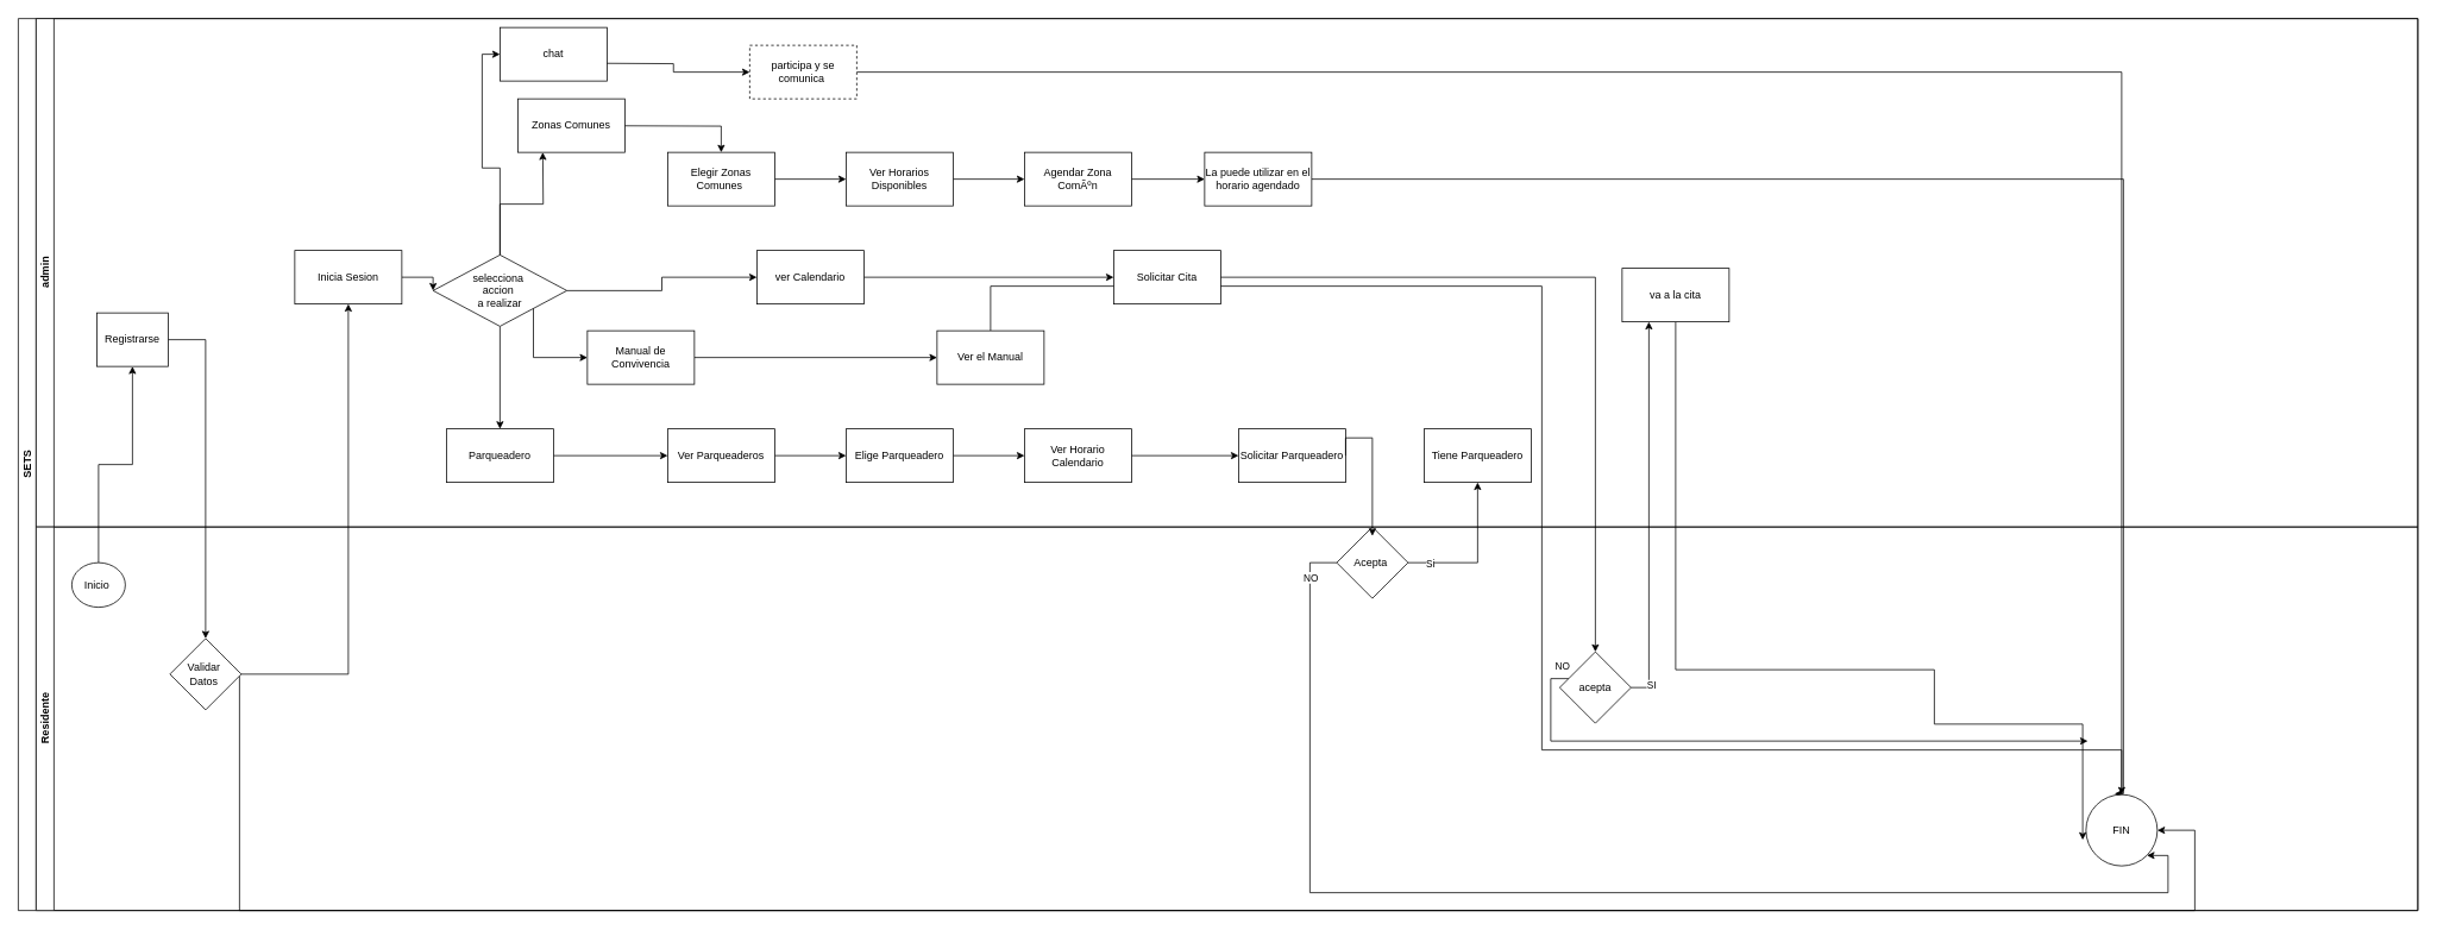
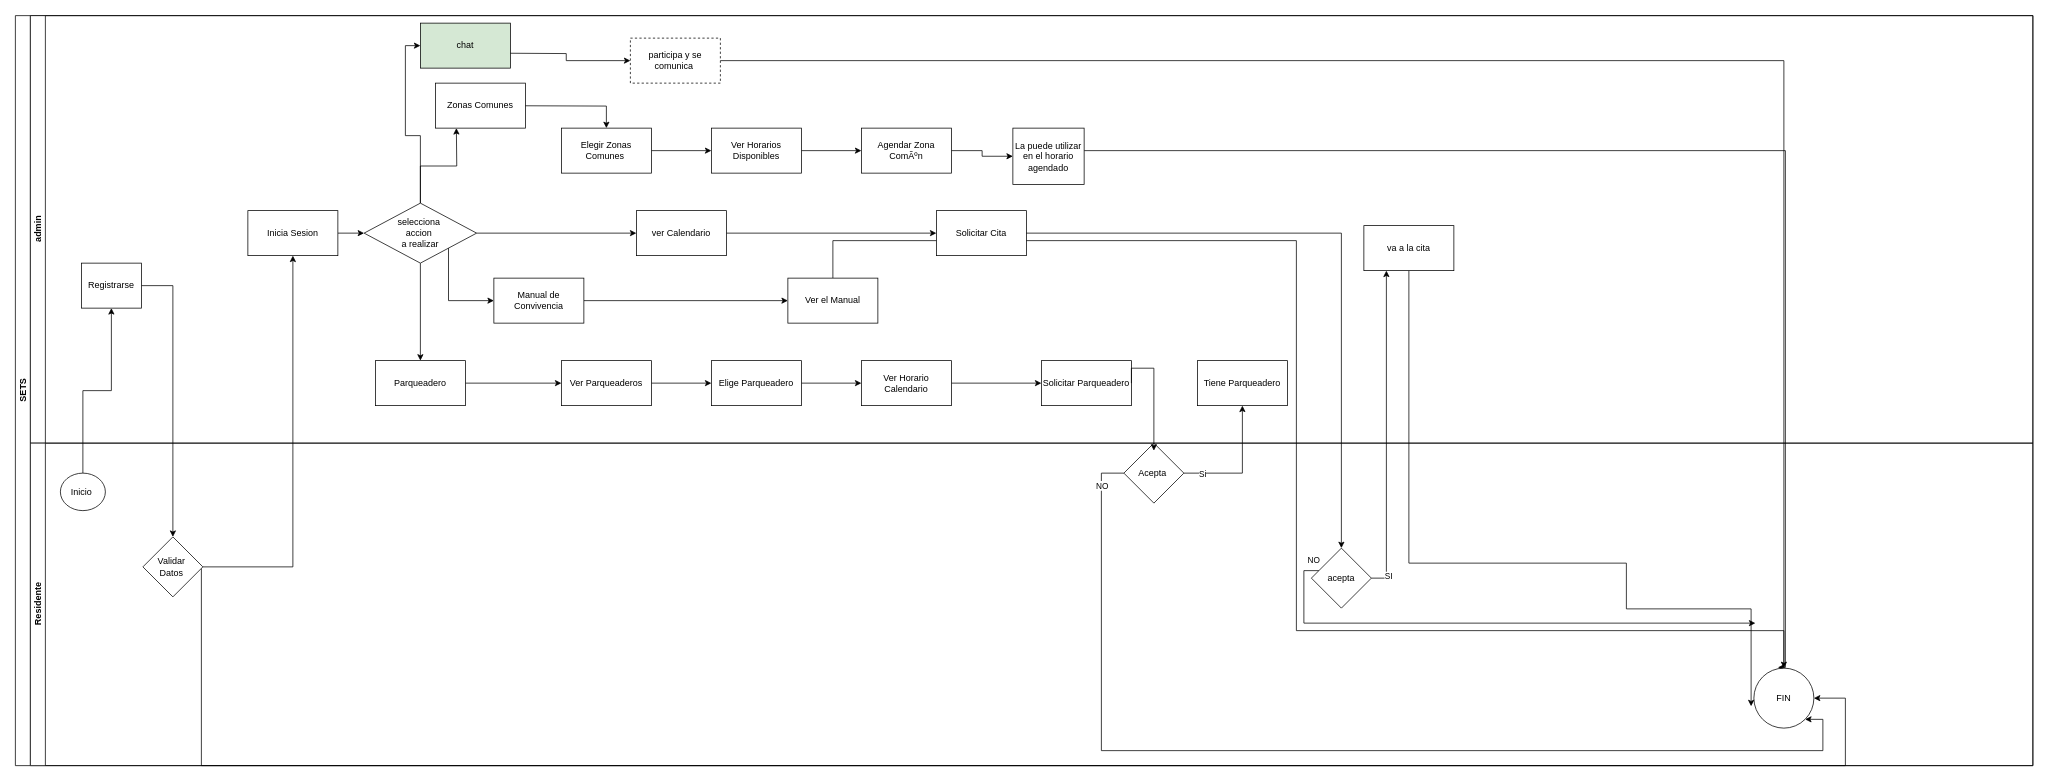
  <mxCell id="0" />
  <mxCell id="1" parent="0" />
  <mxCell id="2" value="SETS" style="swimlane;html=1;childLayout=stackLayout;resizeParent=1;resizeParentMax=0;horizontal=0;startSize=20;horizontalStack=0;" vertex="1" parent="1"><mxGeometry x="20" y="20" width="2690" height="1000" as="geometry" /></mxCell>
  <mxCell id="3" value="" style="edgeStyle=orthogonalEdgeStyle;rounded=0;orthogonalLoop=1;jettySize=auto;html=1;" edge="1" parent="2" source="11"><mxGeometry relative="1" as="geometry"><mxPoint x="2320" y="810" as="targetPoint" /><Array as="points"><mxPoint x="1718" y="740" /><mxPoint x="1718" y="810" /></Array></mxGeometry></mxCell>
  <mxCell id="4" value="" style="edgeStyle=orthogonalEdgeStyle;rounded=0;orthogonalLoop=1;jettySize=auto;html=1;entryX=0.4;entryY=-0.012;entryDx=0;entryDy=0;entryPerimeter=0;" edge="1" parent="2" source="45" target="60"><mxGeometry relative="1" as="geometry"><Array as="points"><mxPoint x="2360" y="180" /><mxPoint x="2360" y="869" /></Array></mxGeometry></mxCell>
  <mxCell id="5" value="" style="edgeStyle=orthogonalEdgeStyle;rounded=0;orthogonalLoop=1;jettySize=auto;html=1;entryX=-0.046;entryY=0.635;entryDx=0;entryDy=0;entryPerimeter=0;" edge="1" parent="2" source="50" target="60"><mxGeometry relative="1" as="geometry"><mxPoint x="2060" y="690" as="targetPoint" /><Array as="points"><mxPoint x="1858" y="730" /><mxPoint x="2148" y="730" /><mxPoint x="2148" y="791" /></Array></mxGeometry></mxCell>
  <mxCell id="6" value="" style="edgeStyle=orthogonalEdgeStyle;rounded=0;orthogonalLoop=1;jettySize=auto;html=1;entryX=0.5;entryY=1;entryDx=0;entryDy=0;" edge="1" parent="2" source="29" target="60"><mxGeometry relative="1" as="geometry"><mxPoint x="1708" y="830" as="targetPoint" /><Array as="points"><mxPoint x="1708" y="300" /><mxPoint x="1708" y="820" /></Array></mxGeometry></mxCell>
  <mxCell id="7" value="" style="edgeStyle=orthogonalEdgeStyle;rounded=0;orthogonalLoop=1;jettySize=auto;html=1;" edge="1" parent="2" source="58" target="53"><mxGeometry relative="1" as="geometry" /></mxCell>
  <mxCell id="8" value="" style="edgeStyle=orthogonalEdgeStyle;rounded=0;orthogonalLoop=1;jettySize=auto;html=1;" edge="1" parent="2" source="62" target="28"><mxGeometry relative="1" as="geometry" /></mxCell>
  <mxCell id="9" value="" style="edgeStyle=orthogonalEdgeStyle;rounded=0;orthogonalLoop=1;jettySize=auto;html=1;" edge="1" parent="2" source="53" target="62"><mxGeometry relative="1" as="geometry" /></mxCell>
  <mxCell id="10" value="admin" style="swimlane;html=1;startSize=20;horizontal=0;" vertex="1" parent="2"><mxGeometry x="20" width="2670" height="570" as="geometry" /></mxCell>
  <mxCell id="11" value="acepta" style="rhombus;whiteSpace=wrap;html=1;fontColor=#000000;rounded=0;" vertex="1" parent="10"><mxGeometry x="1708" y="710" width="80" height="80" as="geometry" /></mxCell>
  <mxCell id="12" value="Acepta&amp;nbsp;" style="rhombus;whiteSpace=wrap;html=1;fontColor=#000000;rounded=0;" vertex="1" parent="10"><mxGeometry x="1458" y="570" width="80" height="80" as="geometry" /></mxCell>
  <mxCell id="13" value="" style="edgeStyle=orthogonalEdgeStyle;rounded=0;orthogonalLoop=1;jettySize=auto;html=1;exitX=1;exitY=0.5;exitDx=0;exitDy=0;entryX=0;entryY=0.5;entryDx=0;entryDy=0;" edge="1" parent="10" source="28" target="19"><mxGeometry relative="1" as="geometry"><mxPoint x="410" y="299.5" as="sourcePoint" /><mxPoint x="490" y="299.5" as="targetPoint" /></mxGeometry></mxCell>
  <mxCell id="14" value="" style="edgeStyle=orthogonalEdgeStyle;rounded=0;orthogonalLoop=1;jettySize=auto;html=1;" edge="1" parent="10" source="15" target="29"><mxGeometry relative="1" as="geometry" /></mxCell>
  <mxCell id="15" value="Manual de Convivencia" style="whiteSpace=wrap;html=1;fontColor=#000000;rounded=0;" vertex="1" parent="10"><mxGeometry x="618" y="350.0" width="120" height="60" as="geometry" /></mxCell>
  <mxCell id="16" value="" style="edgeStyle=orthogonalEdgeStyle;rounded=0;orthogonalLoop=1;jettySize=auto;html=1;" edge="1" parent="10" source="19" target="21"><mxGeometry relative="1" as="geometry" /></mxCell>
  <mxCell id="17" value="" style="edgeStyle=orthogonalEdgeStyle;rounded=0;orthogonalLoop=1;jettySize=auto;html=1;" edge="1" parent="10" source="19" target="23"><mxGeometry relative="1" as="geometry" /></mxCell>
  <mxCell id="18" style="edgeStyle=orthogonalEdgeStyle;rounded=0;orthogonalLoop=1;jettySize=auto;html=1;exitX=0.5;exitY=0;exitDx=0;exitDy=0;entryX=0;entryY=0.5;entryDx=0;entryDy=0;" edge="1" parent="10" source="19" target="55"><mxGeometry relative="1" as="geometry"><mxPoint x="508" y="35.09" as="targetPoint" /></mxGeometry></mxCell>
- <mxCell id="19" value="selecciona&amp;nbsp;&lt;div&gt;accion&amp;nbsp;&lt;/div&gt;&lt;div&gt;a realizar&lt;/div&gt;" style="rhombus;whiteSpace=wrap;html=1;fontColor=#000000;rounded=0;" vertex="1" parent="10"><mxGeometry x="445" y="265" width="150" height="80" as="geometry" /></mxCell>
+ <mxCell id="19" value="selecciona&amp;nbsp;&lt;div&gt;accion&amp;nbsp;&lt;/div&gt;&lt;div&gt;a realizar&lt;/div&gt;" style="rhombus;whiteSpace=wrap;html=1;fontColor=#000000;rounded=0;" vertex="1" parent="10"><mxGeometry x="445" y="250" width="150" height="80" as="geometry" /></mxCell>
  <mxCell id="20" style="edgeStyle=orthogonalEdgeStyle;rounded=0;orthogonalLoop=1;jettySize=auto;html=1;exitX=1;exitY=0.5;exitDx=0;exitDy=0;" edge="1" parent="10" source="21" target="30"><mxGeometry relative="1" as="geometry" /></mxCell>
  <mxCell id="21" value="ver Calendario" style="whiteSpace=wrap;html=1;fontColor=#000000;rounded=0;" vertex="1" parent="10"><mxGeometry x="808" y="260" width="120" height="60" as="geometry" /></mxCell>
  <mxCell id="22" value="" style="edgeStyle=orthogonalEdgeStyle;rounded=0;orthogonalLoop=1;jettySize=auto;html=1;" edge="1" parent="10" source="23" target="32"><mxGeometry relative="1" as="geometry" /></mxCell>
  <mxCell id="23" value="Parqueadero" style="whiteSpace=wrap;html=1;fontColor=#000000;rounded=0;" vertex="1" parent="10"><mxGeometry x="460" y="460.0" width="120" height="60" as="geometry" /></mxCell>
  <mxCell id="24" value="" style="edgeStyle=orthogonalEdgeStyle;rounded=0;orthogonalLoop=1;jettySize=auto;html=1;exitX=1;exitY=1;exitDx=0;exitDy=0;entryX=0;entryY=0.5;entryDx=0;entryDy=0;" edge="1" parent="10" source="19" target="15"><mxGeometry relative="1" as="geometry"><mxPoint x="578" y="370.0" as="sourcePoint" /><mxPoint x="668" y="420.0" as="targetPoint" /><Array as="points"><mxPoint x="558" y="380.0" /></Array></mxGeometry></mxCell>
  <mxCell id="25" value="" style="edgeStyle=orthogonalEdgeStyle;rounded=0;orthogonalLoop=1;jettySize=auto;html=1;" edge="1" parent="10" target="40"><mxGeometry relative="1" as="geometry"><mxPoint x="628" y="120.091" as="sourcePoint" /></mxGeometry></mxCell>
  <mxCell id="26" value="Zonas Comunes" style="whiteSpace=wrap;html=1;fontColor=#000000;rounded=0;" vertex="1" parent="10"><mxGeometry x="540" y="90" width="120" height="60" as="geometry" /></mxCell>
  <mxCell id="27" value="" style="edgeStyle=orthogonalEdgeStyle;rounded=0;orthogonalLoop=1;jettySize=auto;html=1;" edge="1" parent="10" source="19"><mxGeometry relative="1" as="geometry"><mxPoint x="568.0" y="150" as="targetPoint" /></mxGeometry></mxCell>
  <mxCell id="28" value="Inicia Sesion" style="rounded=0;whiteSpace=wrap;html=1;fontColor=#000000;" vertex="1" parent="10"><mxGeometry x="290" y="260.0" width="120" height="60" as="geometry" /></mxCell>
  <mxCell id="29" value="Ver el Manual" style="whiteSpace=wrap;html=1;fontColor=#000000;rounded=0;" vertex="1" parent="10"><mxGeometry x="1010" y="350.0" width="120" height="60" as="geometry" /></mxCell>
  <mxCell id="30" value="Solicitar Cita" style="rounded=0;whiteSpace=wrap;html=1;fontColor=#000000;" vertex="1" parent="10"><mxGeometry x="1208" y="260" width="120" height="60" as="geometry" /></mxCell>
  <mxCell id="31" value="" style="edgeStyle=orthogonalEdgeStyle;rounded=0;orthogonalLoop=1;jettySize=auto;html=1;" edge="1" parent="10" source="32" target="34"><mxGeometry relative="1" as="geometry" /></mxCell>
  <mxCell id="32" value="Ver Parqueaderos" style="whiteSpace=wrap;html=1;fontColor=#000000;rounded=0;" vertex="1" parent="10"><mxGeometry x="708" y="460.0" width="120" height="60" as="geometry" /></mxCell>
  <mxCell id="33" value="" style="edgeStyle=orthogonalEdgeStyle;rounded=0;orthogonalLoop=1;jettySize=auto;html=1;" edge="1" parent="10" source="34" target="36"><mxGeometry relative="1" as="geometry" /></mxCell>
  <mxCell id="34" value="Elige Parqueadero" style="whiteSpace=wrap;html=1;fontColor=#000000;rounded=0;" vertex="1" parent="10"><mxGeometry x="908" y="460.0" width="120" height="60" as="geometry" /></mxCell>
  <mxCell id="35" value="" style="edgeStyle=orthogonalEdgeStyle;rounded=0;orthogonalLoop=1;jettySize=auto;html=1;" edge="1" parent="10" source="36" target="37"><mxGeometry relative="1" as="geometry" /></mxCell>
  <mxCell id="36" value="Ver Horario Calendario" style="whiteSpace=wrap;html=1;fontColor=#000000;rounded=0;" vertex="1" parent="10"><mxGeometry x="1108" y="460.0" width="120" height="60" as="geometry" /></mxCell>
  <mxCell id="37" value="Solicitar Parqueadero" style="whiteSpace=wrap;html=1;fontColor=#000000;rounded=0;" vertex="1" parent="10"><mxGeometry x="1348" y="460.0" width="120" height="60" as="geometry" /></mxCell>
  <mxCell id="38" value="Tiene Parqueadero" style="whiteSpace=wrap;html=1;fontColor=#000000;rounded=0;" vertex="1" parent="10"><mxGeometry x="1556" y="460.0" width="120" height="60" as="geometry" /></mxCell>
  <mxCell id="39" value="" style="edgeStyle=orthogonalEdgeStyle;rounded=0;orthogonalLoop=1;jettySize=auto;html=1;" edge="1" parent="10" source="40" target="42"><mxGeometry relative="1" as="geometry" /></mxCell>
  <mxCell id="40" value="Elegir Zonas Comunes&amp;nbsp;" style="whiteSpace=wrap;html=1;fontColor=#000000;rounded=0;" vertex="1" parent="10"><mxGeometry x="708" y="150" width="120" height="60" as="geometry" /></mxCell>
  <mxCell id="41" value="" style="edgeStyle=orthogonalEdgeStyle;rounded=0;orthogonalLoop=1;jettySize=auto;html=1;" edge="1" parent="10" source="42" target="44"><mxGeometry relative="1" as="geometry" /></mxCell>
  <mxCell id="42" value="Ver Horarios Disponibles" style="whiteSpace=wrap;html=1;fontColor=#000000;rounded=0;" vertex="1" parent="10"><mxGeometry x="908" y="150" width="120" height="60" as="geometry" /></mxCell>
  <mxCell id="43" value="" style="edgeStyle=orthogonalEdgeStyle;rounded=0;orthogonalLoop=1;jettySize=auto;html=1;" edge="1" parent="10" source="44" target="45"><mxGeometry relative="1" as="geometry" /></mxCell>
  <mxCell id="44" value="Agendar Zona ComÃºn" style="whiteSpace=wrap;html=1;fontColor=#000000;rounded=0;" vertex="1" parent="10"><mxGeometry x="1108" y="150" width="120" height="60" as="geometry" /></mxCell>
- <mxCell id="45" value="La puede utilizar en el horario agendado" style="rounded=0;whiteSpace=wrap;html=1;fontColor=#000000;" vertex="1" parent="10"><mxGeometry x="1310" y="150" width="120" height="60" as="geometry" /></mxCell>
+ <mxCell id="45" value="La puede utilizar en el horario agendado" style="rounded=0;whiteSpace=wrap;html=1;fontColor=#000000;" vertex="1" parent="10"><mxGeometry x="1310" y="150" width="95" height="75" as="geometry" /></mxCell>
  <mxCell id="46" value="" style="edgeStyle=orthogonalEdgeStyle;rounded=0;orthogonalLoop=1;jettySize=auto;html=1;" edge="1" parent="10" source="30" target="11"><mxGeometry relative="1" as="geometry" /></mxCell>
  <mxCell id="47" value="" style="edgeStyle=orthogonalEdgeStyle;rounded=0;orthogonalLoop=1;jettySize=auto;html=1;exitX=1;exitY=0.5;exitDx=0;exitDy=0;" edge="1" parent="10" source="37"><mxGeometry relative="1" as="geometry"><mxPoint x="1476" y="900.09" as="sourcePoint" /><Array as="points"><mxPoint x="1468" y="470.09" /><mxPoint x="1498" y="470.09" /></Array><mxPoint x="1498" y="580.09" as="targetPoint" /></mxGeometry></mxCell>
  <mxCell id="48" value="" style="edgeStyle=orthogonalEdgeStyle;rounded=0;orthogonalLoop=1;jettySize=auto;html=1;" edge="1" parent="10" source="12" target="38"><mxGeometry relative="1" as="geometry" /></mxCell>
  <mxCell id="49" value="Si" style="edgeLabel;html=1;align=center;verticalAlign=middle;resizable=0;points=[];" connectable="0" vertex="1" parent="48"><mxGeometry x="-0.71" y="-1" relative="1" as="geometry"><mxPoint as="offset" /></mxGeometry></mxCell>
  <mxCell id="50" value="va a la cita" style="rounded=0;whiteSpace=wrap;html=1;fontColor=#000000;" vertex="1" parent="10"><mxGeometry x="1778" y="280.0" width="120" height="60" as="geometry" /></mxCell>
  <mxCell id="51" value="" style="edgeStyle=orthogonalEdgeStyle;rounded=0;orthogonalLoop=1;jettySize=auto;html=1;entryX=0.25;entryY=1;entryDx=0;entryDy=0;" edge="1" parent="10" source="11" target="50"><mxGeometry relative="1" as="geometry"><mxPoint x="1958" y="1120" as="targetPoint" /><Array as="points"><mxPoint x="1808" y="750" /></Array></mxGeometry></mxCell>
  <mxCell id="52" value="SI" style="edgeLabel;html=1;align=center;verticalAlign=middle;resizable=0;points=[];" connectable="0" vertex="1" parent="51"><mxGeometry x="-0.893" y="-2" relative="1" as="geometry"><mxPoint as="offset" /></mxGeometry></mxCell>
  <mxCell id="53" value="Registrarse" style="rounded=0;whiteSpace=wrap;html=1;fontFamily=Helvetica;fontSize=12;fontColor=#000000;align=center;" vertex="1" parent="10"><mxGeometry x="68" y="330.0" width="80" height="60" as="geometry" /></mxCell>
  <mxCell id="54" style="edgeStyle=orthogonalEdgeStyle;rounded=0;orthogonalLoop=1;jettySize=auto;html=1;exitX=1;exitY=0.5;exitDx=0;exitDy=0;entryX=0;entryY=0.5;entryDx=0;entryDy=0;" edge="1" parent="10" target="56"><mxGeometry relative="1" as="geometry"><mxPoint x="628" y="50.09" as="sourcePoint" /></mxGeometry></mxCell>
- <mxCell id="55" value="chat" style="whiteSpace=wrap;html=1;fontColor=#000000;rounded=0;" vertex="1" parent="10"><mxGeometry x="520" y="10" width="120" height="60" as="geometry" /></mxCell>
+ <mxCell id="55" value="chat" style="whiteSpace=wrap;html=1;fontColor=#000000;rounded=0;fillColor=#d5e8d4;" vertex="1" parent="10"><mxGeometry x="520" y="10" width="120" height="60" as="geometry" /></mxCell>
  <mxCell id="56" value="participa y se comunica&amp;nbsp;" style="whiteSpace=wrap;html=1;fontColor=#000000;rounded=0;dashed=1;" vertex="1" parent="10"><mxGeometry x="800" y="30.0" width="120" height="60" as="geometry" /></mxCell>
  <mxCell id="57" value="Residente" style="swimlane;html=1;startSize=20;horizontal=0;" vertex="1" parent="2"><mxGeometry x="20" y="570" width="2670" height="430" as="geometry" /></mxCell>
  <mxCell id="58" value="Inicio&amp;nbsp;" style="ellipse;whiteSpace=wrap;html=1;" vertex="1" parent="57"><mxGeometry x="40" y="40" width="60" height="50" as="geometry" /></mxCell>
  <mxCell id="59" style="edgeStyle=orthogonalEdgeStyle;rounded=0;orthogonalLoop=1;jettySize=auto;html=1;endArrow=classic;endFill=1;" edge="1" parent="57"><mxGeometry relative="1" as="geometry"><mxPoint x="290" y="322" as="sourcePoint" /><mxPoint x="290" y="322" as="targetPoint" /></mxGeometry></mxCell>
  <mxCell id="60" value="FIN" style="ellipse;whiteSpace=wrap;html=1;fontColor=#000000;rounded=0;" vertex="1" parent="57"><mxGeometry x="2298" y="300" width="80" height="80" as="geometry" /></mxCell>
  <mxCell id="61" value="" style="edgeStyle=orthogonalEdgeStyle;rounded=0;orthogonalLoop=1;jettySize=auto;html=1;" edge="1" parent="57" source="62" target="60"><mxGeometry relative="1" as="geometry"><mxPoint x="2388" y="420" as="targetPoint" /><Array as="points"><mxPoint x="228" y="200" /><mxPoint x="228" y="430" /><mxPoint x="2420" y="430" /><mxPoint x="2420" y="340" /></Array></mxGeometry></mxCell>
  <mxCell id="62" value="Validar&amp;nbsp;&lt;div&gt;Datos&amp;nbsp;&lt;/div&gt;" style="rhombus;whiteSpace=wrap;html=1;fontColor=#000000;rounded=0;" vertex="1" parent="57"><mxGeometry x="150" y="125" width="80" height="80" as="geometry" /></mxCell>
  <mxCell id="63" style="edgeStyle=orthogonalEdgeStyle;rounded=0;orthogonalLoop=1;jettySize=auto;html=1;exitX=1;exitY=0.5;exitDx=0;exitDy=0;entryX=0.5;entryY=0;entryDx=0;entryDy=0;" edge="1" parent="2" source="56" target="60"><mxGeometry relative="1" as="geometry" /></mxCell>
  <mxCell id="64" value="" style="edgeStyle=orthogonalEdgeStyle;rounded=0;orthogonalLoop=1;jettySize=auto;html=1;entryX=1;entryY=1;entryDx=0;entryDy=0;exitX=0;exitY=0.5;exitDx=0;exitDy=0;" edge="1" parent="2" source="12" target="60"><mxGeometry relative="1" as="geometry"><mxPoint x="2358" y="960" as="targetPoint" /><Array as="points"><mxPoint x="1448" y="610" /><mxPoint x="1448" y="980" /><mxPoint x="2410" y="980" /><mxPoint x="2410" y="938" /></Array><mxPoint x="1480" y="740" as="sourcePoint" /></mxGeometry></mxCell>
  <mxCell id="65" value="NO" style="edgeLabel;html=1;align=center;verticalAlign=middle;resizable=0;points=[];" connectable="0" vertex="1" parent="64"><mxGeometry x="-0.936" relative="1" as="geometry"><mxPoint as="offset" /></mxGeometry></mxCell>
  <mxCell id="66" value="NO" style="edgeLabel;html=1;align=center;verticalAlign=middle;resizable=0;points=[];" connectable="0" vertex="1" parent="64"><mxGeometry x="-0.936" relative="1" as="geometry"><mxPoint x="282" y="99" as="offset" /></mxGeometry></mxCell>
